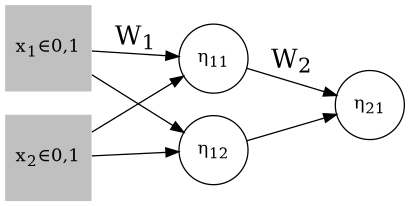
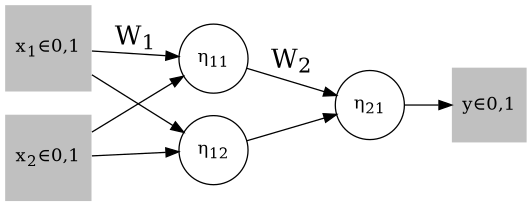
  digraph {
    rankdir=LR
    node [shape=square]
    n1 [color=none fillcolor=grey label=<x<SUB>1</SUB>∈0,1> style=filled]
    n2 [label=<η<SUB>11</SUB>> shape=circle]
    n3 [label=<η<SUB>12</SUB>> shape=circle]
    n4 [color=none fillcolor=grey label=<x<SUB>2</SUB>∈0,1> style=filled]
+   n5 [color=none fillcolor=grey label=<y∈0,1> style=filled]
    n6 [label=<η<SUB>21</SUB>> shape=circle]
    n1 -> n2 [fontsize="20pt" label=<W<SUB>1</SUB>>]
    n1 -> n3
    n2 -> n6 [fontsize="20pt" label=<W<SUB>2</SUB>>]
    n3 -> n6
    n4 -> n2
    n4 -> n3
+   n6 -> n5
  }
